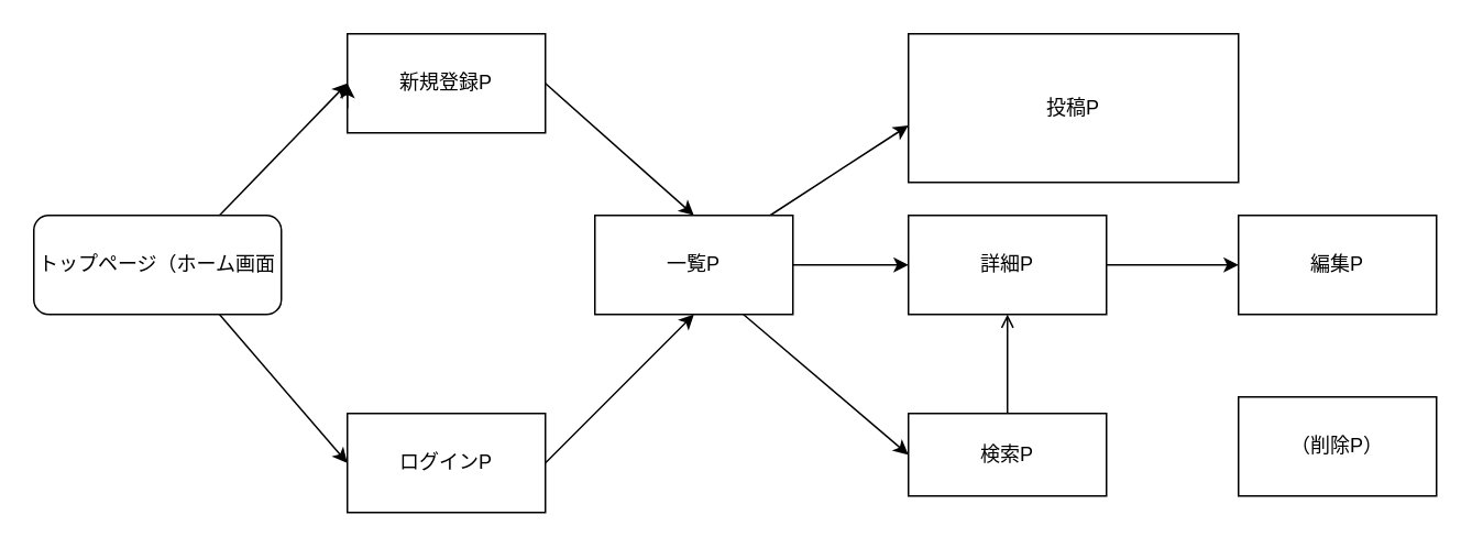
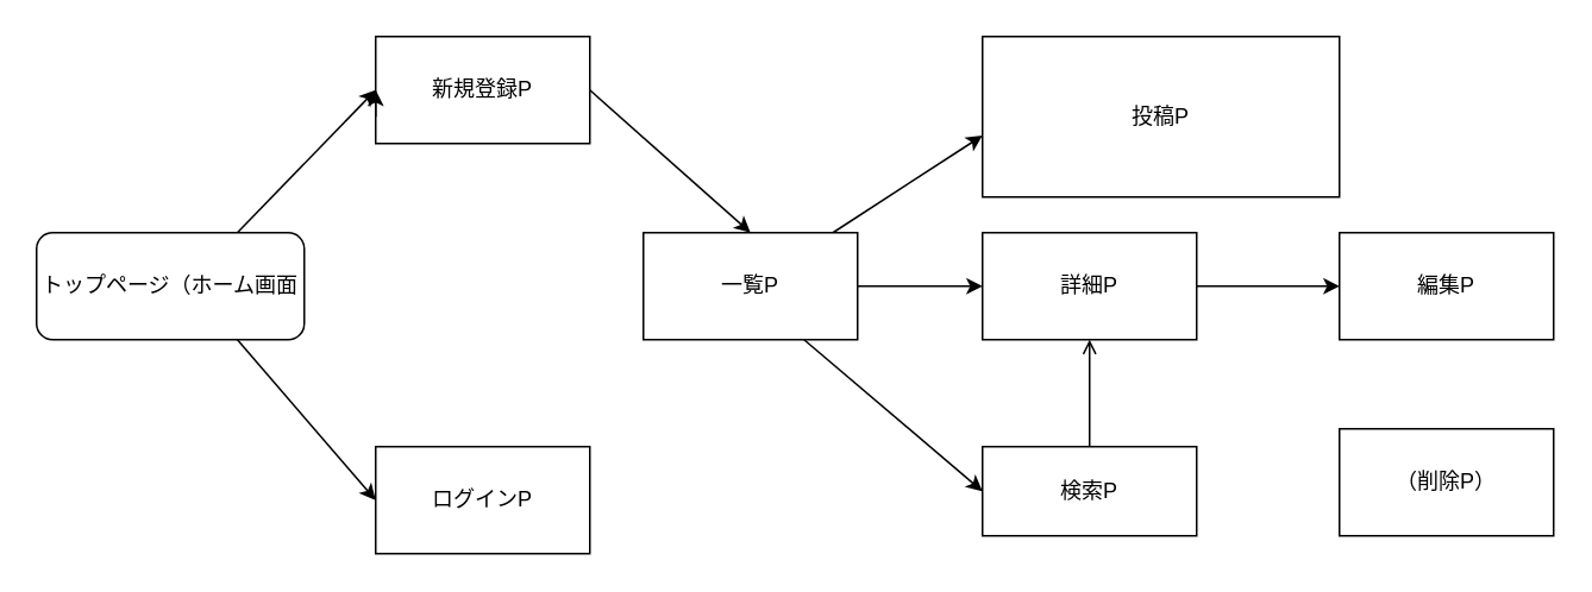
  <mxCell id="0" />
  <mxCell id="1" parent="0" />
  <mxCell id="2" style="edgeStyle=none;html=1;exitX=0.75;exitY=0;exitDx=0;exitDy=0;entryX=0;entryY=0.5;entryDx=0;entryDy=0;" parent="1" source="4" target="6" edge="1"><mxGeometry relative="1" as="geometry" /></mxCell>
  <mxCell id="3" style="edgeStyle=none;html=1;exitX=0.75;exitY=1;exitDx=0;exitDy=0;entryX=0;entryY=0.5;entryDx=0;entryDy=0;" parent="1" source="4" target="8" edge="1"><mxGeometry relative="1" as="geometry" /></mxCell>
  <mxCell id="4" value="トップページ（ホーム画面" style="rounded=1;whiteSpace=wrap;html=1;" parent="1" vertex="1"><mxGeometry x="20" y="130" width="150" height="60" as="geometry" /></mxCell>
  <mxCell id="5" style="edgeStyle=none;html=1;exitX=1;exitY=0.5;exitDx=0;exitDy=0;entryX=0.5;entryY=0;entryDx=0;entryDy=0;" edge="1" parent="1" source="6" target="13"><mxGeometry relative="1" as="geometry" /></mxCell>
  <mxCell id="6" value="新規登録P" style="rounded=0;whiteSpace=wrap;html=1;" parent="1" vertex="1"><mxGeometry x="210" y="20" width="120" height="60" as="geometry" /></mxCell>
- <mxCell id="7" style="edgeStyle=none;html=1;exitX=1;exitY=0.5;exitDx=0;exitDy=0;entryX=0.5;entryY=1;entryDx=0;entryDy=0;" edge="1" parent="1" source="8" target="13"><mxGeometry relative="1" as="geometry" /></mxCell>
  <mxCell id="8" value="ログインP" style="rounded=0;whiteSpace=wrap;html=1;" parent="1" vertex="1"><mxGeometry x="210" y="250" width="120" height="60" as="geometry" /></mxCell>
  <mxCell id="9" style="edgeStyle=none;html=1;exitX=0;exitY=0.75;exitDx=0;exitDy=0;entryX=0;entryY=0.5;entryDx=0;entryDy=0;" parent="1" source="6" target="6" edge="1"><mxGeometry relative="1" as="geometry" /></mxCell>
  <mxCell id="10" value="" style="edgeStyle=none;html=1;entryX=0;entryY=0.617;entryDx=0;entryDy=0;entryPerimeter=0;" edge="1" parent="1" source="13" target="14"><mxGeometry relative="1" as="geometry" /></mxCell>
  <mxCell id="11" value="" style="edgeStyle=none;html=1;" edge="1" parent="1" source="13" target="16"><mxGeometry relative="1" as="geometry" /></mxCell>
  <mxCell id="12" style="edgeStyle=none;html=1;exitX=0.75;exitY=1;exitDx=0;exitDy=0;entryX=0;entryY=0.5;entryDx=0;entryDy=0;" edge="1" parent="1" source="13" target="19"><mxGeometry relative="1" as="geometry" /></mxCell>
  <mxCell id="13" value="一覧P" style="rounded=0;whiteSpace=wrap;html=1;" vertex="1" parent="1"><mxGeometry x="360" y="130" width="120" height="60" as="geometry" /></mxCell>
  <mxCell id="14" value="投稿P" style="whiteSpace=wrap;html=1;rounded=0;" vertex="1" parent="1"><mxGeometry x="550" y="20" width="200" height="90" as="geometry" /></mxCell>
  <mxCell id="15" value="" style="edgeStyle=none;html=1;" edge="1" parent="1" source="16" target="17"><mxGeometry relative="1" as="geometry" /></mxCell>
  <mxCell id="16" value="詳細P" style="whiteSpace=wrap;html=1;rounded=0;" vertex="1" parent="1"><mxGeometry x="550" y="130" width="120" height="60" as="geometry" /></mxCell>
  <mxCell id="17" value="編集P" style="whiteSpace=wrap;html=1;rounded=0;" vertex="1" parent="1"><mxGeometry x="750" y="130" width="120" height="60" as="geometry" /></mxCell>
  <mxCell id="18" value="" style="edgeStyle=none;html=1;endArrow=open;" edge="1" parent="1" source="19" target="16"><mxGeometry relative="1" as="geometry" /></mxCell>
  <mxCell id="19" value="検索P" style="rounded=0;whiteSpace=wrap;html=1;" vertex="1" parent="1"><mxGeometry x="550" y="250" width="120" height="50" as="geometry" /></mxCell>
  <mxCell id="20" value="（削除P）" style="whiteSpace=wrap;html=1;" vertex="1" parent="1"><mxGeometry x="750" y="240" width="120" height="60" as="geometry" /></mxCell>
